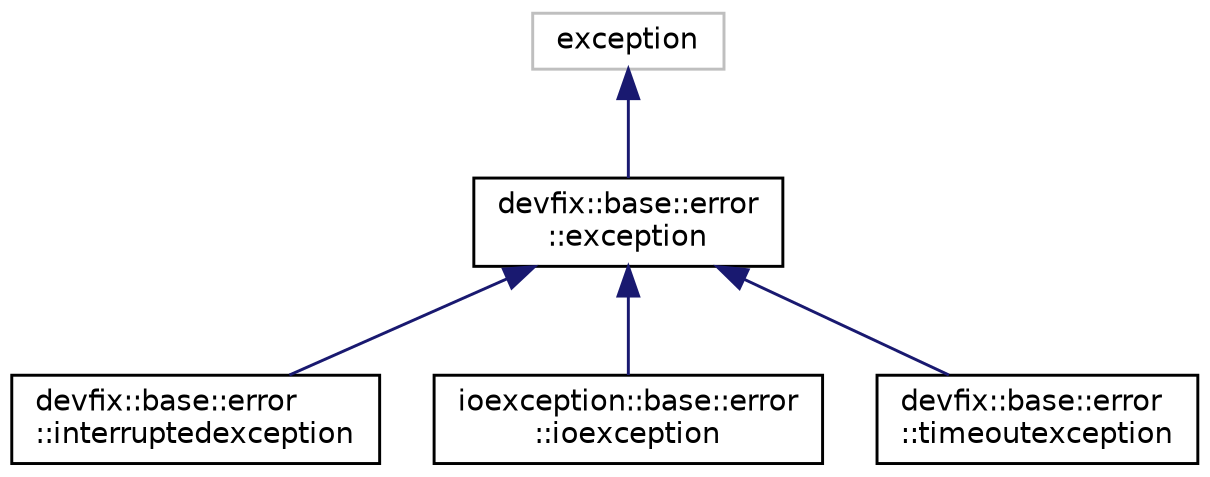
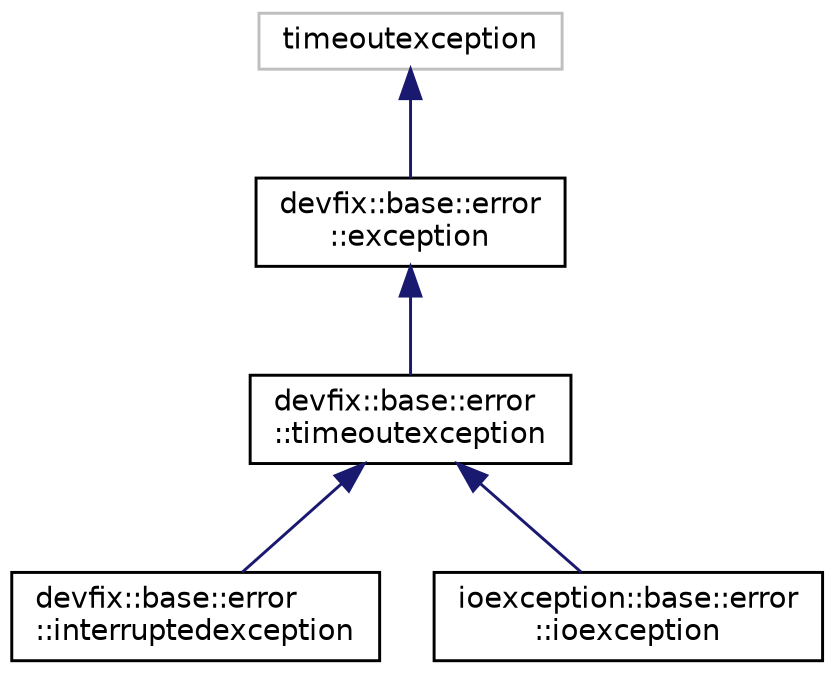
  digraph {
    rankdir=TB
    node [color=black fillcolor=white fontname=Helvetica fontsize=10 shape=record style=filled]
    edge [color=midnightblue dir=back fontname=Helvetica fontsize=10 labelfontname=Helvetica labelfontsize=10 style=solid]
-   n1 [color=grey75 height=0.2 label=exception width=0.4]
+   n1 [color=grey75 height=0.2 label=timeoutexception width=0.4]
    n2 [height=0.2 label="devfix::base::error\l::exception" width=0.4]
    n3 [height=0.2 label="devfix::base::error\l::interruptedexception" width=0.4]
    n4 [height=0.2 label="ioexception::base::error\l::ioexception" width=0.4]
    n5 [height=0.2 label="devfix::base::error\l::timeoutexception" width=0.4]
    n1 -> n2
-   n2 -> n3
-   n2 -> n4
+   n5 -> n3
+   n5 -> n4
    n2 -> n5
  }
